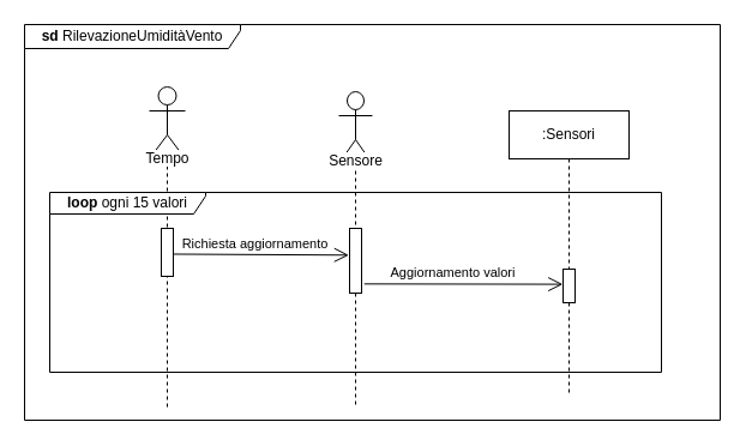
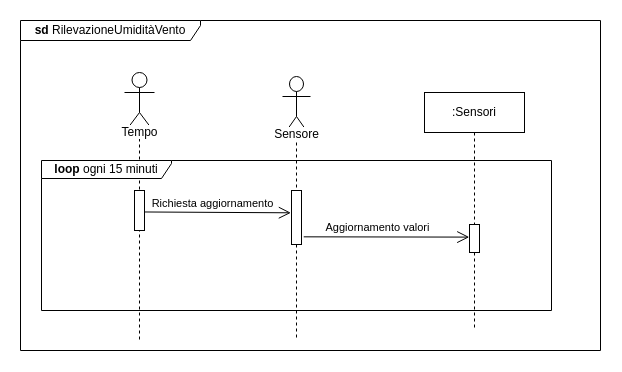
  <mxCell id="0" />
  <mxCell id="1" parent="0" />
  <mxCell id="2" value="&lt;b&gt;sd &lt;/b&gt;RilevazioneUmiditàVento" style="shape=umlFrame;whiteSpace=wrap;html=1;width=180;height=20;" parent="1" vertex="1"><mxGeometry x="20" y="20" width="580" height="330" as="geometry" /></mxCell>
  <mxCell id="3" value="" style="shape=umlLifeline;participant=umlActor;perimeter=lifelinePerimeter;whiteSpace=wrap;html=1;container=1;collapsible=0;recursiveResize=0;verticalAlign=top;spacingTop=36;outlineConnect=0;size=60;" parent="1" vertex="1"><mxGeometry x="124" y="72" width="30" height="268" as="geometry" /></mxCell>
  <mxCell id="4" value="&lt;span style=&quot;background-color: rgb(255 , 255 , 255)&quot;&gt;&lt;font style=&quot;font-size: 12px&quot;&gt;Tempo&lt;/font&gt;&lt;/span&gt;" style="text;html=1;align=center;verticalAlign=middle;resizable=0;points=[];autosize=1;" parent="1" vertex="1"><mxGeometry x="114" y="122" width="50" height="20" as="geometry" /></mxCell>
  <mxCell id="5" value="Aggiornamento valori" style="html=1;verticalAlign=bottom;endArrow=open;entryX=-0.023;entryY=0.45;entryDx=0;entryDy=0;entryPerimeter=0;exitX=1.224;exitY=0.858;exitDx=0;exitDy=0;exitPerimeter=0;endFill=0;endSize=10;" parent="1" source="11" target="8" edge="1"><mxGeometry x="-0.107" width="80" relative="1" as="geometry"><mxPoint x="306" y="244" as="sourcePoint" /><mxPoint x="602" y="244" as="targetPoint" /><mxPoint as="offset" /></mxGeometry></mxCell>
  <mxCell id="6" value="Richiesta aggiornamento" style="html=1;verticalAlign=bottom;endArrow=open;exitX=0.994;exitY=0.537;exitDx=0;exitDy=0;exitPerimeter=0;entryX=-0.062;entryY=0.413;entryDx=0;entryDy=0;entryPerimeter=0;endFill=0;endSize=10;" parent="1" source="9" target="11" edge="1"><mxGeometry x="-0.075" width="80" relative="1" as="geometry"><mxPoint x="144" y="210" as="sourcePoint" /><mxPoint x="278" y="212" as="targetPoint" /><mxPoint as="offset" /></mxGeometry></mxCell>
  <mxCell id="7" value=":Sensori" style="shape=umlLifeline;perimeter=lifelinePerimeter;whiteSpace=wrap;html=1;container=1;collapsible=0;recursiveResize=0;outlineConnect=0;" parent="1" vertex="1"><mxGeometry x="424" y="92" width="100" height="238" as="geometry" /></mxCell>
  <mxCell id="8" value="" style="html=1;points=[];perimeter=orthogonalPerimeter;" parent="7" vertex="1"><mxGeometry x="45" y="132" width="10" height="28" as="geometry" /></mxCell>
  <mxCell id="9" value="" style="html=1;points=[];perimeter=orthogonalPerimeter;" parent="1" vertex="1"><mxGeometry x="134" y="190" width="10" height="40" as="geometry" /></mxCell>
  <mxCell id="10" value="" style="shape=umlLifeline;participant=umlActor;perimeter=lifelinePerimeter;whiteSpace=wrap;html=1;container=1;collapsible=0;recursiveResize=0;verticalAlign=top;spacingTop=36;outlineConnect=0;size=60;" parent="1" vertex="1"><mxGeometry x="282" y="76" width="28" height="264" as="geometry" /></mxCell>
  <mxCell id="11" value="" style="html=1;points=[];perimeter=orthogonalPerimeter;" parent="10" vertex="1"><mxGeometry x="9" y="114" width="10" height="54" as="geometry" /></mxCell>
  <mxCell id="12" value="&lt;span style=&quot;background-color: rgb(255 , 255 , 255)&quot;&gt;&lt;font style=&quot;font-size: 12px&quot;&gt;Sensore&lt;/font&gt;&lt;/span&gt;" style="text;html=1;align=center;verticalAlign=middle;resizable=0;points=[];autosize=1;" parent="1" vertex="1"><mxGeometry x="268" y="124" width="56" height="20" as="geometry" /></mxCell>
- <mxCell id="13" value="&lt;b&gt;loop &lt;/b&gt;ogni 15 valori" style="shape=umlFrame;whiteSpace=wrap;html=1;width=130;height=18;" parent="1" vertex="1"><mxGeometry x="41" y="160" width="510" height="150" as="geometry" /></mxCell>
+ <mxCell id="13" value="&lt;b&gt;loop &lt;/b&gt;ogni 15 minuti" style="shape=umlFrame;whiteSpace=wrap;html=1;width=130;height=18;" parent="1" vertex="1"><mxGeometry x="41" y="160" width="510" height="150" as="geometry" /></mxCell>
